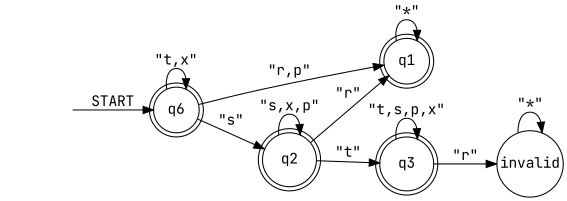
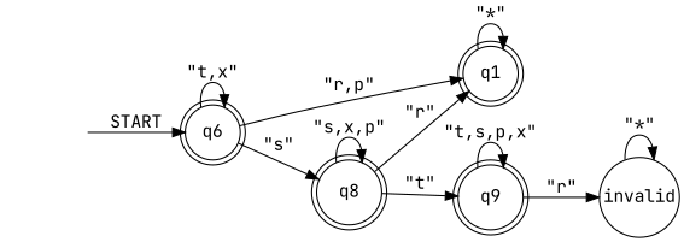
  digraph {
    fontname="JetBrains Mono"
    rankdir=LR
    node [fontname="JetBrains Mono" margin=0 shape=doublecircle]
    edge [fontname="JetBrains Mono"]
    n1 [label=q6]
    q1
-   q2
-   q3
+   q2 [label=q8]
+   q3 [label=q9]
    invalid [shape=circle]
    start0 [shape=none style=invis margin=""]
    n1 -> n1 [label="\"t,x\""]
    n1 -> q1 [label="\"r,p\""]
    n1 -> q2 [label="\"s\""]
    q1 -> q1 [label="\"*\""]
    q2 -> q1 [label="\"r\""]
    q2 -> q2 [label="\"s,x,p\""]
    q2 -> q3 [label="\"t\""]
    q3 -> q3 [label="\"t,s,p,x\""]
    q3 -> invalid [label="\"r\""]
    invalid -> invalid [label="\"*\""]
    start0 -> n1 [label=START]
  }
